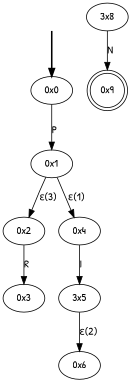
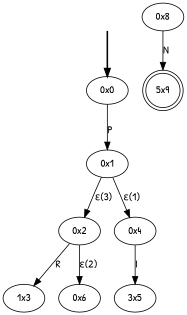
  digraph {
    fontname="Patrick Hand"
    node [fontname="Patrick Hand"]
    edge [fontname="Patrick Hand"]
    fake [style=invisible]
    "0x0" [root=true]
    "0x1"
    "0x2"
    "0x4"
-   "0x3"
+   "0x3" [label="1x3"]
    n7 [label="3x5"]
    "0x6"
-   "0x9" [shape=doublecircle]
-   "0x8" [label="3x8"]
+   "0x9" [shape=doublecircle label="5x9"]
+   "0x8"
    fake -> "0x0" [style=bold]
    "0x0" -> "0x1" [label=P]
    "0x1" -> "0x2" [label="ε(3)"]
    "0x1" -> "0x4" [label="ε(1)"]
    "0x2" -> "0x3" [label=R]
    "0x4" -> n7 [label=I]
-   n7 -> "0x6" [label="ε(2)"]
+   "0x2" -> "0x6" [label="ε(2)"]
    "0x8" -> "0x9" [label=N]
  }
